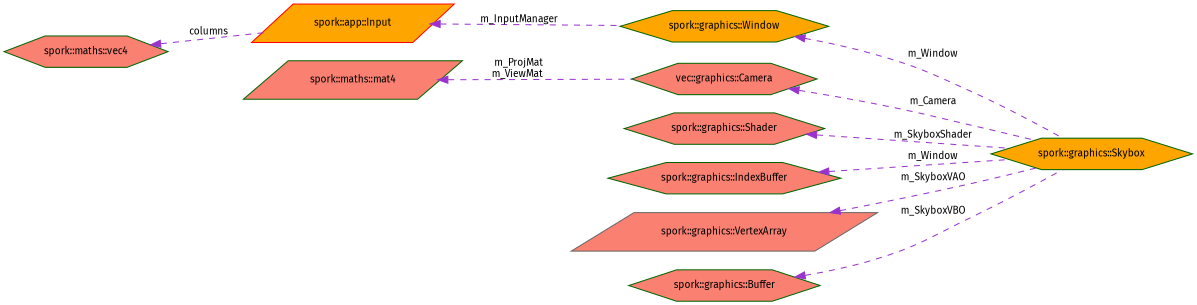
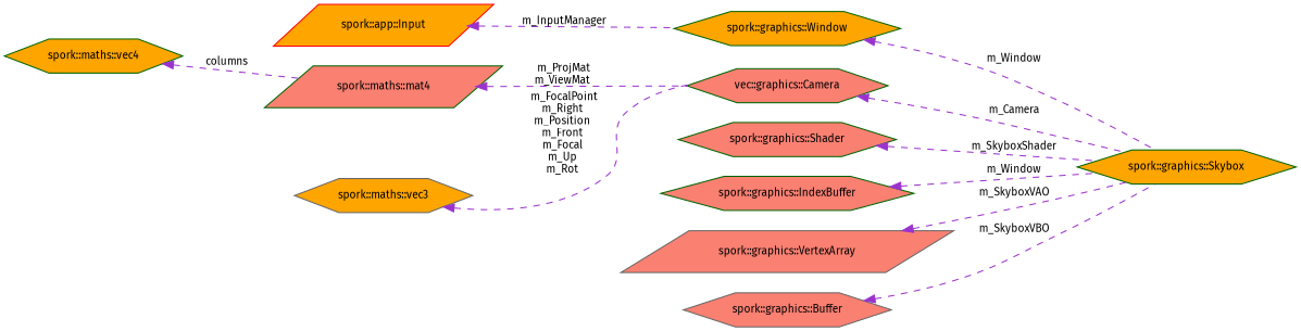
  digraph {
    fontname="Fira Sans"
    rankdir=LR
    node [color=darkgreen fillcolor=salmon fontname="Fira Sans" fontsize=10 shape=hexagon style=filled]
    edge [color=darkorchid3 dir=back fontname="Fira Sans" fontsize=10 labelfontname=Helvetica labelfontsize=10 style=dashed]
    n1 [fillcolor=orange fontcolor=black height=0.2 label="spork::graphics::Skybox" width=0.4]
    n2 [fillcolor=orange height=0.2 label="spork::graphics::Window" width=0.4]
    n3 [color=red fillcolor=orange height=0.2 label="spork::app::Input" shape=parallelogram width=0.4]
    n4 [height=0.2 label="spork::graphics::Shader" width=0.4]
    n5 [height=0.2 label="spork::graphics::IndexBuffer" width=0.4]
    n6 [color=gray40 height=0.2 label="spork::graphics::VertexArray" shape=parallelogram width=0.4]
    n7 [height=0.2 label="vec::graphics::Camera" width=0.4]
    n8 [height=0.2 label="spork::maths::mat4" shape=parallelogram width=0.4]
-   n9 [height=0.2 label="spork::maths::vec4" width=0.4]
-   n11 [height=0.2 label="spork::graphics::Buffer" width=0.4]
+   n9 [fillcolor=orange height=0.2 label="spork::maths::vec4" width=0.4]
+   n10 [color=gray40 fillcolor=orange height=0.2 label="spork::maths::vec3" width=0.4]
+   n11 [color=gray40 height=0.2 label="spork::graphics::Buffer" width=0.4]
    n2 -> n1 [label=" m_Window"]
    n3 -> n2 [label=" m_InputManager"]
    n4 -> n1 [label=" m_SkyboxShader"]
    n5 -> n1 [label=" m_Window"]
    n6 -> n1 [label=" m_SkyboxVAO"]
    n7 -> n1 [label=" m_Camera"]
    n8 -> n7 [label=" m_ProjMat\nm_ViewMat"]
-   n9 -> n3 [label=" columns"]
+   n9 -> n8 [label=" columns"]
+   n10 -> n7 [label=" m_FocalPoint\nm_Right\nm_Position\nm_Front\nm_Focal\nm_Up\nm_Rot"]
    n11 -> n1 [label=" m_SkyboxVBO"]
  }
